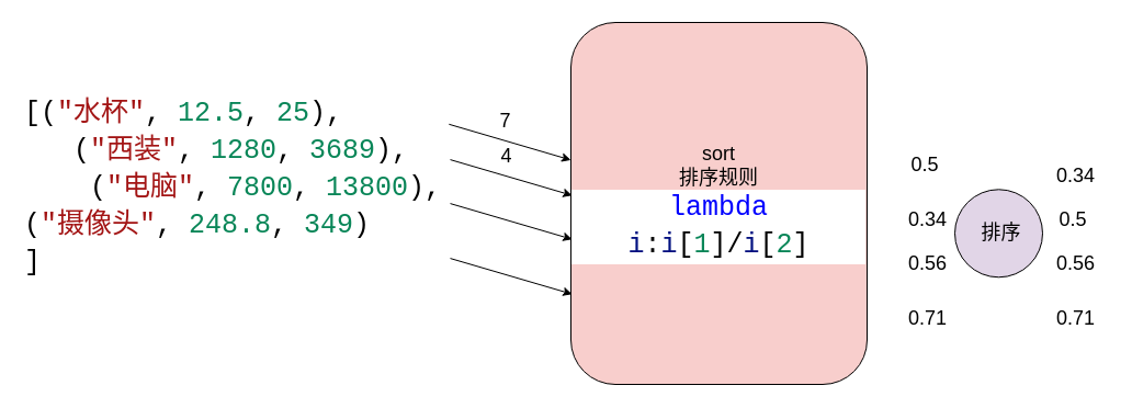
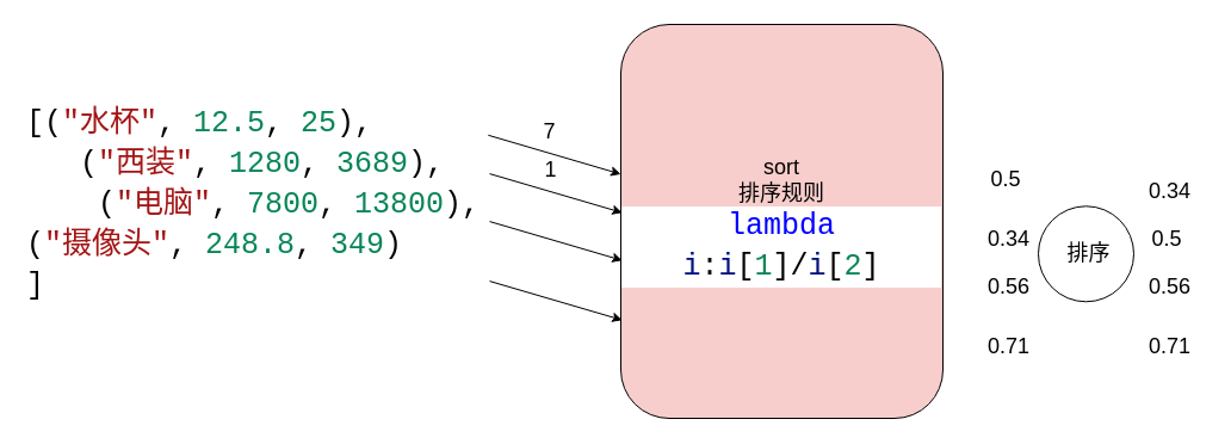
  <mxCell id="0" />
  <mxCell id="1" parent="0" />
  <mxCell id="2" value="&lt;div style=&quot;color: rgb(0, 0, 0); background-color: rgb(255, 255, 255); font-family: Consolas, &amp;quot;Courier New&amp;quot;, monospace; font-weight: normal; font-size: 25px; line-height: 34px;&quot;&gt;&lt;div&gt;&lt;span style=&quot;color: #000000;&quot;&gt;[&lt;/span&gt;(&lt;span style=&quot;color: rgb(163, 21, 21);&quot;&gt;&quot;水杯&quot;&lt;/span&gt;, &lt;span style=&quot;color: rgb(9, 134, 88);&quot;&gt;12.5&lt;/span&gt;, &lt;span style=&quot;color: rgb(9, 134, 88);&quot;&gt;25&lt;/span&gt;),&amp;nbsp; &amp;nbsp; &amp;nbsp; &amp;nbsp; &amp;nbsp;(&lt;span style=&quot;color: rgb(163, 21, 21);&quot;&gt;&quot;西装&quot;&lt;/span&gt;, &lt;span style=&quot;color: rgb(9, 134, 88);&quot;&gt;1280&lt;/span&gt;, &lt;span style=&quot;color: rgb(9, 134, 88);&quot;&gt;3689&lt;/span&gt;),&amp;nbsp; &amp;nbsp; &amp;nbsp; (&lt;span style=&quot;color: rgb(163, 21, 21);&quot;&gt;&quot;电脑&quot;&lt;/span&gt;, &lt;span style=&quot;color: rgb(9, 134, 88);&quot;&gt;7800&lt;/span&gt;, &lt;span style=&quot;color: rgb(9, 134, 88);&quot;&gt;13800&lt;/span&gt;),&lt;/div&gt;&lt;div&gt;&lt;span style=&quot;color: #000000;&quot;&gt;(&lt;/span&gt;&lt;span style=&quot;color: #a31515;&quot;&gt;&quot;摄像头&quot;&lt;/span&gt;&lt;span style=&quot;color: #000000;&quot;&gt;, &lt;/span&gt;&lt;span style=&quot;color: #098658;&quot;&gt;248.8&lt;/span&gt;&lt;span style=&quot;color: #000000;&quot;&gt;, &lt;/span&gt;&lt;span style=&quot;color: #098658;&quot;&gt;349&lt;/span&gt;&lt;span style=&quot;color: #000000;&quot;&gt;)&lt;/span&gt;&lt;/div&gt;&lt;div&gt;&lt;span style=&quot;color: #000000;&quot;&gt;]&lt;/span&gt;&lt;/div&gt;&lt;/div&gt;" style="text;whiteSpace=wrap;html=1;" vertex="1" parent="1"><mxGeometry x="20" y="80" width="390" height="170" as="geometry" /></mxCell>
  <mxCell id="3" value="&lt;font style=&quot;font-size: 18px;&quot;&gt;sort&lt;br&gt;排序规则&lt;br&gt;&lt;div style=&quot;background-color: rgb(255, 255, 255); font-family: Consolas, &amp;quot;Courier New&amp;quot;, monospace; font-size: 25px; line-height: 34px;&quot;&gt;&lt;span style=&quot;color: #0000ff;&quot;&gt;lambda&lt;/span&gt; &lt;span style=&quot;color: #001080;&quot;&gt;i&lt;/span&gt;:&lt;span style=&quot;color: #001080;&quot;&gt;i&lt;/span&gt;[&lt;span style=&quot;color: #098658;&quot;&gt;1&lt;/span&gt;]/&lt;span style=&quot;color: #001080;&quot;&gt;i&lt;/span&gt;[&lt;span style=&quot;color: #098658;&quot;&gt;2&lt;/span&gt;]&lt;/div&gt;&lt;/font&gt;" style="rounded=1;whiteSpace=wrap;html=1;fillColor=#f8cecc;" vertex="1" parent="1"><mxGeometry x="520" y="20" width="270" height="330" as="geometry" /></mxCell>
  <mxCell id="4" value="" style="endArrow=classic;html=1;fontSize=18;exitX=0.997;exitY=0.193;exitDx=0;exitDy=0;exitPerimeter=0;" edge="1" parent="1" source="2" target="3"><mxGeometry width="50" height="50" relative="1" as="geometry"><mxPoint x="320" y="70" as="sourcePoint" /><mxPoint x="370" y="20" as="targetPoint" /></mxGeometry></mxCell>
  <mxCell id="5" value="7" style="text;html=1;align=center;verticalAlign=middle;resizable=0;points=[];autosize=1;strokeColor=none;fillColor=none;fontSize=18;" vertex="1" parent="1"><mxGeometry x="445" y="90" width="30" height="40" as="geometry" /></mxCell>
  <mxCell id="6" value="&amp;nbsp;0.5" style="text;html=1;align=center;verticalAlign=middle;resizable=0;points=[];autosize=1;strokeColor=none;fillColor=none;fontSize=18;" vertex="1" parent="1"><mxGeometry x="815" y="130" width="50" height="40" as="geometry" /></mxCell>
  <mxCell id="7" value="" style="endArrow=classic;html=1;fontSize=18;exitX=0.997;exitY=0.193;exitDx=0;exitDy=0;exitPerimeter=0;" edge="1" parent="1"><mxGeometry width="50" height="50" relative="1" as="geometry"><mxPoint x="410" y="145.1" as="sourcePoint" /><mxPoint x="521.17" y="177.701" as="targetPoint" /></mxGeometry></mxCell>
- <mxCell id="8" value="4" style="text;html=1;align=center;verticalAlign=middle;resizable=0;points=[];autosize=1;strokeColor=none;fillColor=none;fontSize=18;" vertex="1" parent="1"><mxGeometry x="446.17" y="122.29" width="30" height="40" as="geometry" /></mxCell>
+ <mxCell id="8" value="1" style="text;html=1;align=center;verticalAlign=middle;resizable=0;points=[];autosize=1;strokeColor=none;fillColor=none;fontSize=18;" vertex="1" parent="1"><mxGeometry x="446.17" y="122.29" width="30" height="40" as="geometry" /></mxCell>
  <mxCell id="9" value="0.34" style="text;html=1;align=center;verticalAlign=middle;resizable=0;points=[];autosize=1;strokeColor=none;fillColor=none;fontSize=18;" vertex="1" parent="1"><mxGeometry x="815" y="180" width="60" height="40" as="geometry" /></mxCell>
  <mxCell id="10" value="0.56" style="text;html=1;align=center;verticalAlign=middle;resizable=0;points=[];autosize=1;strokeColor=none;fillColor=none;fontSize=18;" vertex="1" parent="1"><mxGeometry x="815" y="220" width="60" height="40" as="geometry" /></mxCell>
  <mxCell id="11" value="0.71" style="text;html=1;align=center;verticalAlign=middle;resizable=0;points=[];autosize=1;strokeColor=none;fillColor=none;fontSize=18;" vertex="1" parent="1"><mxGeometry x="815" y="270" width="60" height="40" as="geometry" /></mxCell>
  <mxCell id="12" value="" style="endArrow=classic;html=1;fontSize=18;exitX=0.997;exitY=0.193;exitDx=0;exitDy=0;exitPerimeter=0;" edge="1" parent="1"><mxGeometry width="50" height="50" relative="1" as="geometry"><mxPoint x="410" y="185.1" as="sourcePoint" /><mxPoint x="521.17" y="217.701" as="targetPoint" /></mxGeometry></mxCell>
  <mxCell id="13" value="" style="endArrow=classic;html=1;fontSize=18;exitX=0.997;exitY=0.193;exitDx=0;exitDy=0;exitPerimeter=0;" edge="1" parent="1"><mxGeometry width="50" height="50" relative="1" as="geometry"><mxPoint x="410" y="235.1" as="sourcePoint" /><mxPoint x="521.17" y="267.701" as="targetPoint" /></mxGeometry></mxCell>
  <mxCell id="14" value="&amp;nbsp;0.5" style="text;html=1;align=center;verticalAlign=middle;resizable=0;points=[];autosize=1;strokeColor=none;fillColor=none;fontSize=18;" vertex="1" parent="1"><mxGeometry x="950" y="180" width="50" height="40" as="geometry" /></mxCell>
  <mxCell id="15" value="0.34" style="text;html=1;align=center;verticalAlign=middle;resizable=0;points=[];autosize=1;strokeColor=none;fillColor=none;fontSize=18;" vertex="1" parent="1"><mxGeometry x="950" y="140" width="60" height="40" as="geometry" /></mxCell>
  <mxCell id="16" value="0.56" style="text;html=1;align=center;verticalAlign=middle;resizable=0;points=[];autosize=1;strokeColor=none;fillColor=none;fontSize=18;" vertex="1" parent="1"><mxGeometry x="950" y="220" width="60" height="40" as="geometry" /></mxCell>
  <mxCell id="17" value="0.71" style="text;html=1;align=center;verticalAlign=middle;resizable=0;points=[];autosize=1;strokeColor=none;fillColor=none;fontSize=18;" vertex="1" parent="1"><mxGeometry x="950" y="270" width="60" height="40" as="geometry" /></mxCell>
- <mxCell id="18" value="&amp;nbsp;排序" style="ellipse;whiteSpace=wrap;html=1;fontSize=18;fillColor=#e1d5e7;" vertex="1" parent="1"><mxGeometry x="870" y="172.29" width="80" height="80" as="geometry" /></mxCell>
+ <mxCell id="18" value="&amp;nbsp;排序" style="ellipse;whiteSpace=wrap;html=1;fontSize=18;" vertex="1" parent="1"><mxGeometry x="870" y="172.29" width="80" height="80" as="geometry" /></mxCell>
